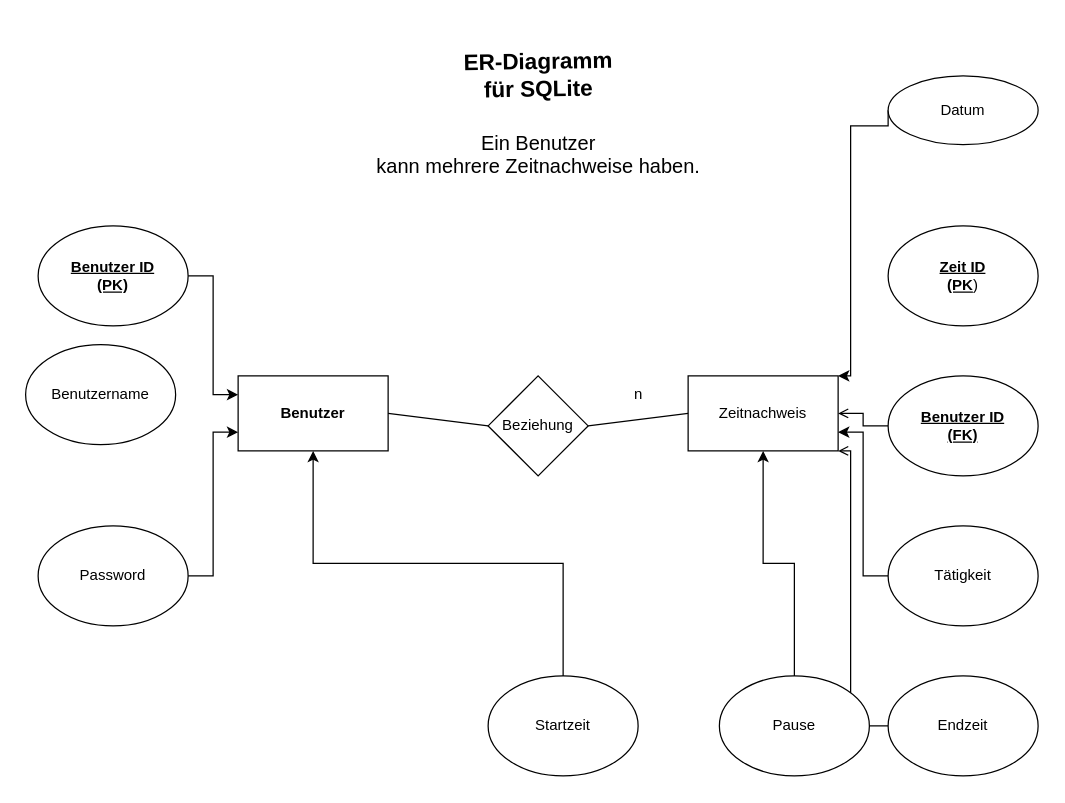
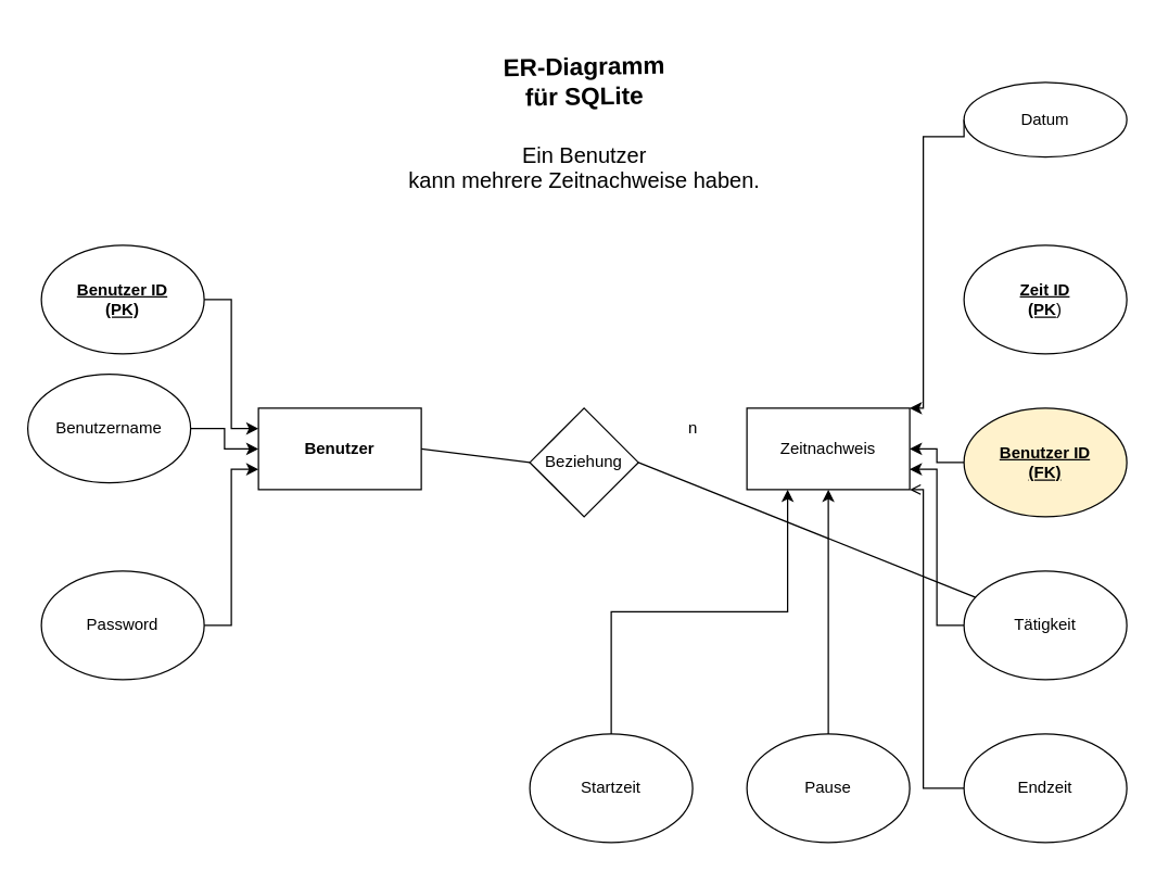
  <mxCell id="0" />
  <mxCell id="1" parent="0" />
  <mxCell id="2" value="&lt;b&gt;Benutzer&lt;/b&gt;" style="rounded=0;whiteSpace=wrap;html=1;" vertex="1" parent="1"><mxGeometry x="190" y="300" width="120" height="60" as="geometry" /></mxCell>
+ <mxCell id="3" style="edgeStyle=orthogonalEdgeStyle;rounded=0;orthogonalLoop=1;jettySize=auto;html=1;exitX=1;exitY=0.5;exitDx=0;exitDy=0;entryX=0;entryY=0.5;entryDx=0;entryDy=0;" edge="1" parent="1" source="4" target="2"><mxGeometry relative="1" as="geometry" /></mxCell>
  <mxCell id="4" value="Benutzername" style="ellipse;whiteSpace=wrap;html=1;" vertex="1" parent="1"><mxGeometry x="20" y="275" width="120" height="80" as="geometry" /></mxCell>
  <mxCell id="5" value="Beziehung" style="rhombus;whiteSpace=wrap;html=1;" vertex="1" parent="1"><mxGeometry x="390" y="300" width="80" height="80" as="geometry" /></mxCell>
  <mxCell id="6" value="Zeitnachweis" style="rounded=0;whiteSpace=wrap;html=1;" vertex="1" parent="1"><mxGeometry x="550" y="300" width="120" height="60" as="geometry" /></mxCell>
  <mxCell id="7" value="" style="endArrow=none;html=1;rounded=0;exitX=1;exitY=0.5;exitDx=0;exitDy=0;entryX=0;entryY=0.5;entryDx=0;entryDy=0;" edge="1" parent="1" source="2" target="5"><mxGeometry width="50" height="50" relative="1" as="geometry"><mxPoint x="350" y="260" as="sourcePoint" /><mxPoint x="400" y="210" as="targetPoint" /></mxGeometry></mxCell>
- <mxCell id="8" value="" style="endArrow=none;html=1;rounded=0;exitX=1;exitY=0.5;exitDx=0;exitDy=0;entryX=0;entryY=0.5;entryDx=0;entryDy=0;" edge="1" parent="1" source="5" target="6"><mxGeometry width="50" height="50" relative="1" as="geometry"><mxPoint x="510" y="290" as="sourcePoint" /><mxPoint x="560" y="240" as="targetPoint" /></mxGeometry></mxCell>
+ <mxCell id="8" value="" style="endArrow=none;html=1;rounded=0;exitX=1;exitY=0.5;exitDx=0;exitDy=0;" edge="1" parent="1" source="5" target="17"><mxGeometry width="50" height="50" relative="1" as="geometry"><mxPoint x="510" y="290" as="sourcePoint" /><mxPoint x="560" y="240" as="targetPoint" /></mxGeometry></mxCell>
  <mxCell id="9" value="n" style="text;html=1;align=center;verticalAlign=middle;resizable=0;points=[];autosize=1;strokeColor=none;fillColor=none;" vertex="1" parent="1"><mxGeometry x="495" y="300" width="30" height="30" as="geometry" /></mxCell>
- <mxCell id="10" style="edgeStyle=orthogonalEdgeStyle;rounded=0;orthogonalLoop=1;jettySize=auto;html=1;exitX=0;exitY=0.5;exitDx=0;exitDy=0;entryX=1;entryY=0.5;entryDx=0;entryDy=0;endArrow=open;" edge="1" parent="1" source="11" target="6"><mxGeometry relative="1" as="geometry" /></mxCell>
- <mxCell id="11" value="&lt;b&gt;&lt;u&gt;Benutzer ID&lt;/u&gt;&lt;/b&gt;&lt;div&gt;&lt;b&gt;&lt;u&gt;(FK)&lt;/u&gt;&lt;/b&gt;&lt;/div&gt;" style="ellipse;whiteSpace=wrap;html=1;" vertex="1" parent="1"><mxGeometry x="710" y="300" width="120" height="80" as="geometry" /></mxCell>
+ <mxCell id="10" style="edgeStyle=orthogonalEdgeStyle;rounded=0;orthogonalLoop=1;jettySize=auto;html=1;exitX=0;exitY=0.5;exitDx=0;exitDy=0;entryX=1;entryY=0.5;entryDx=0;entryDy=0;" edge="1" parent="1" source="11" target="6"><mxGeometry relative="1" as="geometry" /></mxCell>
+ <mxCell id="11" value="&lt;b&gt;&lt;u&gt;Benutzer ID&lt;/u&gt;&lt;/b&gt;&lt;div&gt;&lt;b&gt;&lt;u&gt;(FK)&lt;/u&gt;&lt;/b&gt;&lt;/div&gt;" style="ellipse;whiteSpace=wrap;html=1;fillColor=#fff2cc;" vertex="1" parent="1"><mxGeometry x="710" y="300" width="120" height="80" as="geometry" /></mxCell>
  <mxCell id="12" style="edgeStyle=orthogonalEdgeStyle;rounded=0;orthogonalLoop=1;jettySize=auto;html=1;exitX=1;exitY=0.5;exitDx=0;exitDy=0;entryX=0;entryY=0.75;entryDx=0;entryDy=0;" edge="1" parent="1" source="13" target="2"><mxGeometry relative="1" as="geometry" /></mxCell>
  <mxCell id="13" value="Password" style="ellipse;whiteSpace=wrap;html=1;" vertex="1" parent="1"><mxGeometry y="420" width="120" height="80" as="geometry" x="30" /></mxCell>
  <mxCell id="14" style="edgeStyle=orthogonalEdgeStyle;rounded=0;orthogonalLoop=1;jettySize=auto;html=1;exitX=1;exitY=0.5;exitDx=0;exitDy=0;entryX=0;entryY=0.25;entryDx=0;entryDy=0;" edge="1" parent="1" source="15" target="2"><mxGeometry relative="1" as="geometry" /></mxCell>
  <mxCell id="15" value="&lt;u&gt;&lt;b&gt;Benutzer ID&lt;/b&gt;&lt;/u&gt;&lt;div&gt;&lt;u&gt;&lt;b&gt;(PK)&lt;/b&gt;&lt;/u&gt;&lt;/div&gt;" style="ellipse;whiteSpace=wrap;html=1;" vertex="1" parent="1"><mxGeometry y="180" width="120" height="80" as="geometry" x="30" /></mxCell>
  <mxCell id="16" style="edgeStyle=orthogonalEdgeStyle;rounded=0;orthogonalLoop=1;jettySize=auto;html=1;exitX=0;exitY=0.5;exitDx=0;exitDy=0;entryX=1;entryY=0.75;entryDx=0;entryDy=0;" edge="1" parent="1" source="17" target="6"><mxGeometry relative="1" as="geometry" /></mxCell>
  <mxCell id="17" value="Tätigkeit" style="ellipse;whiteSpace=wrap;html=1;" vertex="1" parent="1"><mxGeometry x="710" y="420" width="120" height="80" as="geometry" /></mxCell>
  <mxCell id="18" style="edgeStyle=orthogonalEdgeStyle;rounded=0;orthogonalLoop=1;jettySize=auto;html=1;exitX=0;exitY=0.5;exitDx=0;exitDy=0;entryX=1;entryY=1;entryDx=0;entryDy=0;endArrow=open;" edge="1" parent="1" source="19" target="6"><mxGeometry relative="1" as="geometry"><Array as="points"><mxPoint x="680" y="580" /><mxPoint x="680" y="360" /></Array></mxGeometry></mxCell>
  <mxCell id="19" value="Endzeit" style="ellipse;whiteSpace=wrap;html=1;" vertex="1" parent="1"><mxGeometry x="710" y="540" width="120" height="80" as="geometry" /></mxCell>
  <mxCell id="20" style="edgeStyle=orthogonalEdgeStyle;rounded=0;orthogonalLoop=1;jettySize=auto;html=1;exitX=0;exitY=0.5;exitDx=0;exitDy=0;entryX=1;entryY=0;entryDx=0;entryDy=0;" edge="1" parent="1" source="21" target="6"><mxGeometry relative="1" as="geometry"><Array as="points"><mxPoint x="680" y="100" /><mxPoint x="680" y="300" /></Array></mxGeometry></mxCell>
  <mxCell id="21" value="Datum" style="ellipse;whiteSpace=wrap;html=1;" vertex="1" parent="1"><mxGeometry x="710" y="60" width="120" height="55" as="geometry" /></mxCell>
- <mxCell id="22" style="edgeStyle=orthogonalEdgeStyle;rounded=0;orthogonalLoop=1;jettySize=auto;html=1;exitX=0.5;exitY=0;exitDx=0;exitDy=0;" edge="1" parent="1" source="23" target="2"><mxGeometry relative="1" as="geometry" /></mxCell>
+ <mxCell id="22" style="edgeStyle=orthogonalEdgeStyle;rounded=0;orthogonalLoop=1;jettySize=auto;html=1;exitX=0.5;exitY=0;exitDx=0;exitDy=0;entryX=0.25;entryY=1;entryDx=0;entryDy=0;" edge="1" parent="1" source="23" target="6"><mxGeometry relative="1" as="geometry" /></mxCell>
  <mxCell id="23" value="Startzeit" style="ellipse;whiteSpace=wrap;html=1;" vertex="1" parent="1"><mxGeometry x="390" y="540" width="120" height="80" as="geometry" /></mxCell>
  <mxCell id="24" style="edgeStyle=orthogonalEdgeStyle;rounded=0;orthogonalLoop=1;jettySize=auto;html=1;entryX=0.5;entryY=1;entryDx=0;entryDy=0;" edge="1" parent="1" source="25" target="6"><mxGeometry relative="1" as="geometry" /></mxCell>
- <mxCell id="25" value="Pause" style="ellipse;whiteSpace=wrap;html=1;" vertex="1" parent="1"><mxGeometry x="575" y="540" width="120" height="80" as="geometry" /></mxCell>
+ <mxCell id="25" value="Pause" style="ellipse;whiteSpace=wrap;html=1;" vertex="1" parent="1"><mxGeometry x="550" y="540" width="120" height="80" as="geometry" /></mxCell>
  <mxCell id="26" value="&lt;b&gt;&lt;u&gt;Zeit ID&lt;/u&gt;&lt;/b&gt;&lt;div&gt;&lt;b&gt;&lt;u&gt;(PK&lt;/u&gt;&lt;/b&gt;)&lt;/div&gt;" style="ellipse;whiteSpace=wrap;html=1;" vertex="1" parent="1"><mxGeometry x="710" y="180" width="120" height="80" as="geometry" /></mxCell>
  <mxCell id="27" value="&lt;p style=&quot;mso-margin-top-alt:auto;mso-margin-bottom-alt:auto;&lt;br/&gt;line-height:normal;mso-outline-level:3&quot; class=&quot;MsoNormal&quot;&gt;&lt;b&gt;&lt;span style=&quot;font-size:13.5pt;&lt;br/&gt;font-family:&amp;quot;Times New Roman&amp;quot;,serif;mso-fareast-font-family:&amp;quot;Times New Roman&amp;quot;;&lt;br/&gt;mso-font-kerning:0pt;mso-ligatures:none;mso-fareast-language:DE&quot;&gt;ER-Diagramm&lt;br/&gt;für SQLite&lt;/span&gt;&lt;/b&gt;&lt;/p&gt;" style="text;html=1;align=center;verticalAlign=middle;resizable=0;points=[];autosize=1;strokeColor=none;fillColor=none;rotation=-1;" vertex="1" parent="1"><mxGeometry x="360" width="140" height="80" as="geometry" y="20" /></mxCell>
  <mxCell id="28" value="&lt;p style=&quot;mso-margin-top-alt:auto;mso-margin-bottom-alt:auto;&lt;br/&gt;margin-left:36.0pt;line-height:normal&quot; class=&quot;MsoNormal&quot;&gt;&lt;span style=&quot;font-size:12.0pt;&lt;br/&gt;font-family:&amp;quot;Times New Roman&amp;quot;,serif;mso-fareast-font-family:&amp;quot;Times New Roman&amp;quot;;&lt;br/&gt;mso-font-kerning:0pt;mso-ligatures:none;mso-fareast-language:DE&quot;&gt;Ein Benutzer&lt;br/&gt;kann mehrere Zeitnachweise haben.&lt;b&gt;&lt;/b&gt;&lt;/span&gt;&lt;/p&gt;" style="text;html=1;align=center;verticalAlign=middle;resizable=0;points=[];autosize=1;strokeColor=none;fillColor=none;" vertex="1" parent="1"><mxGeometry x="290" y="88" width="280" height="70" as="geometry" /></mxCell>
